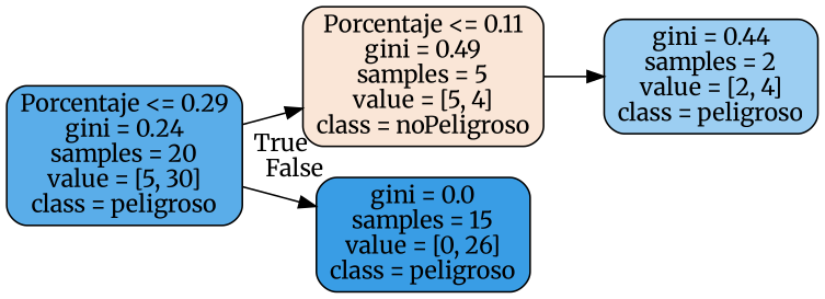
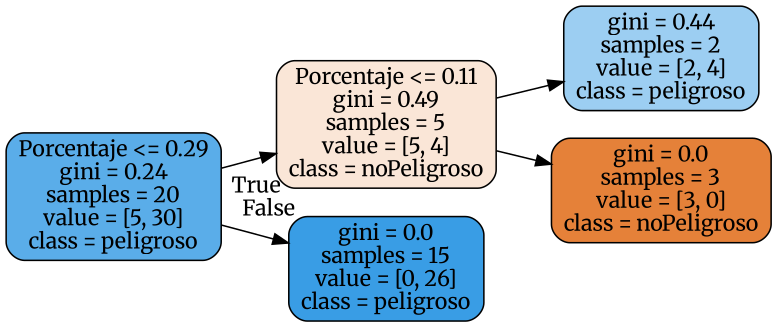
  digraph {
    rankdir=LR
    fontname=Merriweather
    node [color=black fontname=Merriweather shape=box style="filled, rounded"]
    edge [fontname=Merriweather]
    n1 [fillcolor="#5aade9" label="Porcentaje <= 0.29\ngini = 0.24\nsamples = 20\nvalue = [5, 30]\nclass = peligroso"]
    n2 [fillcolor="#fae6d7" label="Porcentaje <= 0.11\ngini = 0.49\nsamples = 5\nvalue = [5, 4]\nclass = noPeligroso"]
    n3 [fillcolor="#399de5" label="gini = 0.0\nsamples = 15\nvalue = [0, 26]\nclass = peligroso"]
    n4 [fillcolor="#9ccef2" label="gini = 0.44\nsamples = 2\nvalue = [2, 4]\nclass = peligroso"]
+   n5 [fillcolor="#e58139" label="gini = 0.0\nsamples = 3\nvalue = [3, 0]\nclass = noPeligroso"]
    n1 -> n2 [headlabel=True labelangle=45 labeldistance=2.5]
    n1 -> n3 [headlabel=False labelangle=-45 labeldistance=2.5]
    n2 -> n4
+   n2 -> n5
  }
